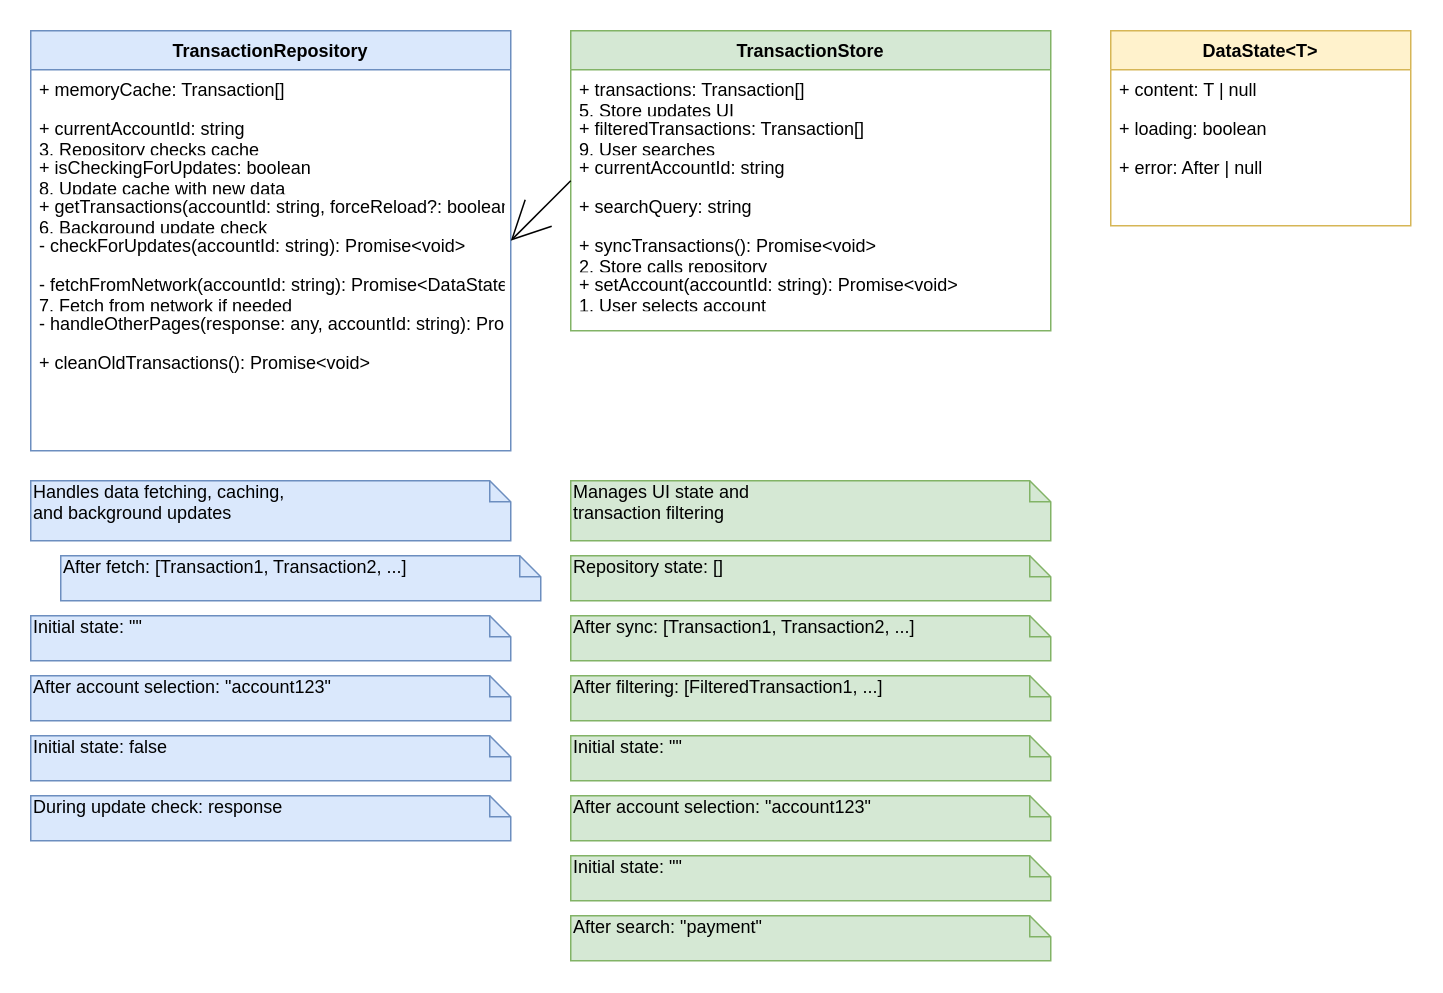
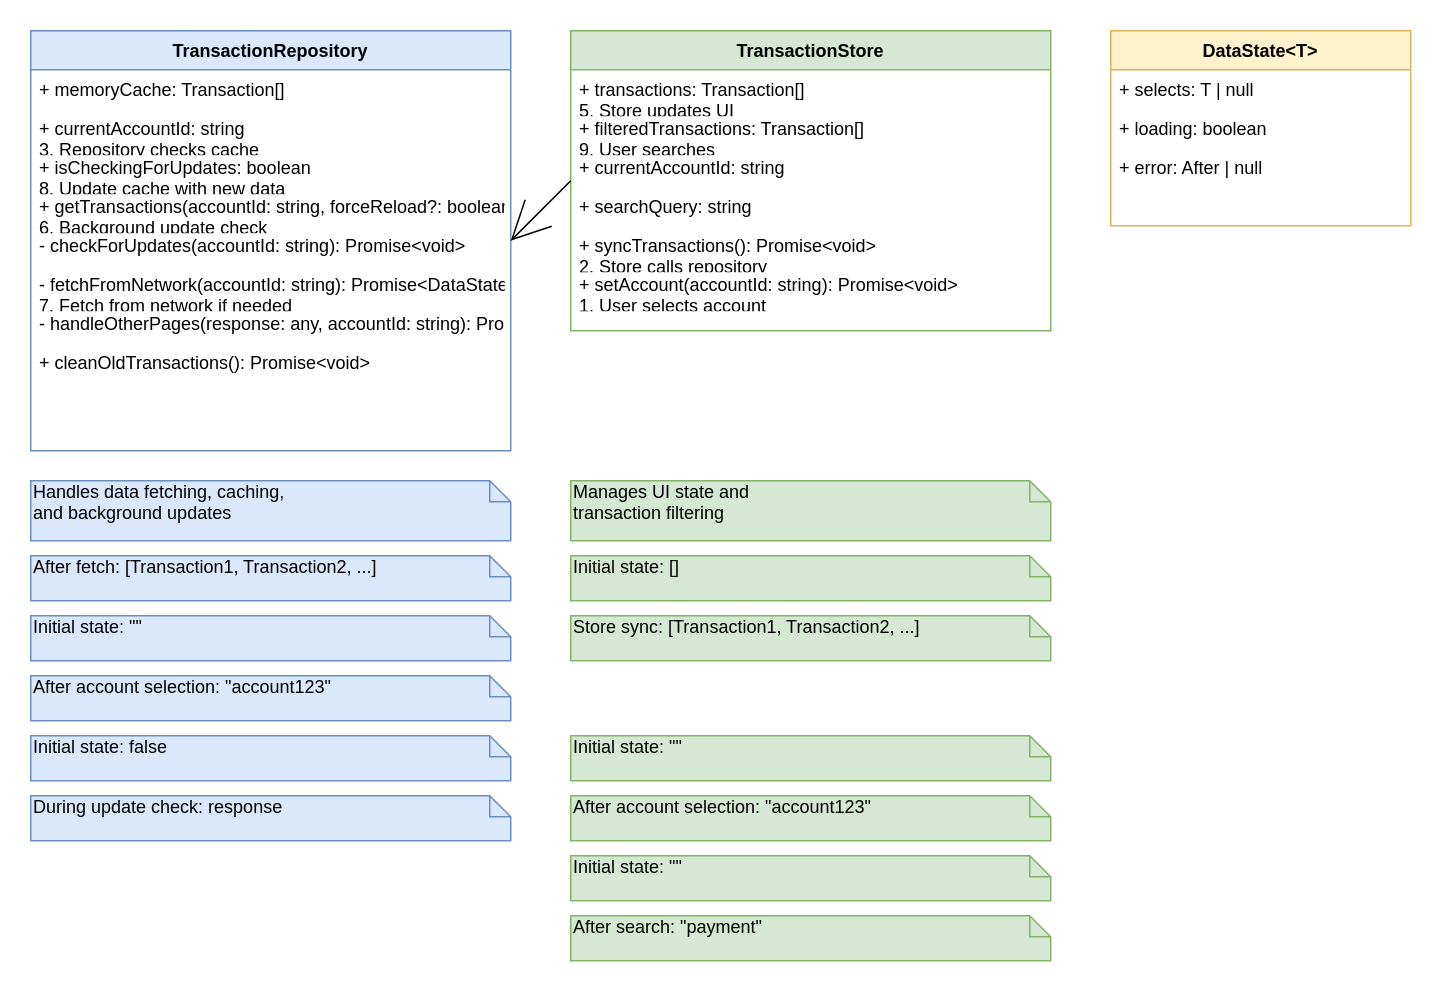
  <mxCell id="0" />
  <mxCell id="1" parent="0" />
  <mxCell id="2" value="TransactionRepository" style="swimlane;fontStyle=1;align=center;verticalAlign=top;childLayout=stackLayout;horizontal=1;startSize=26;horizontalStack=0;resizeParent=1;resizeParentMax=0;resizeLast=0;collapsible=1;marginBottom=0;fillColor=#dae8fc;strokeColor=#6c8ebf;" vertex="1" parent="1"><mxGeometry x="20" y="20" width="320" height="280" as="geometry" /></mxCell>
  <mxCell id="3" value="+ memoryCache: Transaction[]" style="text;strokeColor=none;fillColor=none;align=left;verticalAlign=top;spacingLeft=4;spacingRight=4;overflow=hidden;rotatable=0;points=[[0,0.5],[1,0.5]];portConstraint=eastwest;" vertex="1" parent="2"><mxGeometry y="26" width="320" height="26" as="geometry" /></mxCell>
  <mxCell id="4" value="+ currentAccountId: string&#10;3. Repository checks cache" style="text;strokeColor=none;fillColor=none;align=left;verticalAlign=top;spacingLeft=4;spacingRight=4;overflow=hidden;rotatable=0;points=[[0,0.5],[1,0.5]];portConstraint=eastwest;" vertex="1" parent="2"><mxGeometry y="52" width="320" height="26" as="geometry" /></mxCell>
  <mxCell id="5" value="+ isCheckingForUpdates: boolean&#10;8. Update cache with new data" style="text;strokeColor=none;fillColor=none;align=left;verticalAlign=top;spacingLeft=4;spacingRight=4;overflow=hidden;rotatable=0;points=[[0,0.5],[1,0.5]];portConstraint=eastwest;" vertex="1" parent="2"><mxGeometry y="78" width="320" height="26" as="geometry" /></mxCell>
  <mxCell id="6" value="+ getTransactions(accountId: string, forceReload?: boolean): Promise&lt;DataState&lt;Transaction[]&gt;&gt;&#10;6. Background update check" style="text;strokeColor=none;fillColor=none;align=left;verticalAlign=top;spacingLeft=4;spacingRight=4;overflow=hidden;rotatable=0;points=[[0,0.5],[1,0.5]];portConstraint=eastwest;" vertex="1" parent="2"><mxGeometry y="104" width="320" height="26" as="geometry" /></mxCell>
  <mxCell id="7" value="- checkForUpdates(accountId: string): Promise&lt;void&gt;" style="text;strokeColor=none;fillColor=none;align=left;verticalAlign=top;spacingLeft=4;spacingRight=4;overflow=hidden;rotatable=0;points=[[0,0.5],[1,0.5]];portConstraint=eastwest;" vertex="1" parent="2"><mxGeometry y="130" width="320" height="26" as="geometry" /></mxCell>
  <mxCell id="8" value="- fetchFromNetwork(accountId: string): Promise&lt;DataState&lt;Transaction[]&gt;&gt;&#10;7. Fetch from network if needed" style="text;strokeColor=none;fillColor=none;align=left;verticalAlign=top;spacingLeft=4;spacingRight=4;overflow=hidden;rotatable=0;points=[[0,0.5],[1,0.5]];portConstraint=eastwest;" vertex="1" parent="2"><mxGeometry y="156" width="320" height="26" as="geometry" /></mxCell>
  <mxCell id="9" value="- handleOtherPages(response: any, accountId: string): Promise&lt;void&gt;" style="text;strokeColor=none;fillColor=none;align=left;verticalAlign=top;spacingLeft=4;spacingRight=4;overflow=hidden;rotatable=0;points=[[0,0.5],[1,0.5]];portConstraint=eastwest;" vertex="1" parent="2"><mxGeometry y="182" width="320" height="26" as="geometry" /></mxCell>
  <mxCell id="10" value="+ cleanOldTransactions(): Promise&lt;void&gt;" style="text;strokeColor=none;fillColor=none;align=left;verticalAlign=top;spacingLeft=4;spacingRight=4;overflow=hidden;rotatable=0;points=[[0,0.5],[1,0.5]];portConstraint=eastwest;" vertex="1" parent="2"><mxGeometry y="208" width="320" height="26" as="geometry" /></mxCell>
  <mxCell id="11" value="TransactionStore" style="swimlane;fontStyle=1;align=center;verticalAlign=top;childLayout=stackLayout;horizontal=1;startSize=26;horizontalStack=0;resizeParent=1;resizeParentMax=0;resizeLast=0;collapsible=1;marginBottom=0;fillColor=#d5e8d4;strokeColor=#82b366;" vertex="1" parent="1"><mxGeometry x="380" y="20" width="320" height="200" as="geometry" /></mxCell>
  <mxCell id="12" value="+ transactions: Transaction[]&#10;5. Store updates UI" style="text;strokeColor=none;fillColor=none;align=left;verticalAlign=top;spacingLeft=4;spacingRight=4;overflow=hidden;rotatable=0;points=[[0,0.5],[1,0.5]];portConstraint=eastwest;" vertex="1" parent="11"><mxGeometry y="26" width="320" height="26" as="geometry" /></mxCell>
  <mxCell id="13" value="+ filteredTransactions: Transaction[]&#10;9. User searches" style="text;strokeColor=none;fillColor=none;align=left;verticalAlign=top;spacingLeft=4;spacingRight=4;overflow=hidden;rotatable=0;points=[[0,0.5],[1,0.5]];portConstraint=eastwest;" vertex="1" parent="11"><mxGeometry y="52" width="320" height="26" as="geometry" /></mxCell>
  <mxCell id="14" value="+ currentAccountId: string" style="text;strokeColor=none;fillColor=none;align=left;verticalAlign=top;spacingLeft=4;spacingRight=4;overflow=hidden;rotatable=0;points=[[0,0.5],[1,0.5]];portConstraint=eastwest;" vertex="1" parent="11"><mxGeometry y="78" width="320" height="26" as="geometry" /></mxCell>
  <mxCell id="15" value="+ searchQuery: string" style="text;strokeColor=none;fillColor=none;align=left;verticalAlign=top;spacingLeft=4;spacingRight=4;overflow=hidden;rotatable=0;points=[[0,0.5],[1,0.5]];portConstraint=eastwest;" vertex="1" parent="11"><mxGeometry y="104" width="320" height="26" as="geometry" /></mxCell>
  <mxCell id="16" value="+ syncTransactions(): Promise&lt;void&gt;&#10;2. Store calls repository" style="text;strokeColor=none;fillColor=none;align=left;verticalAlign=top;spacingLeft=4;spacingRight=4;overflow=hidden;rotatable=0;points=[[0,0.5],[1,0.5]];portConstraint=eastwest;" vertex="1" parent="11"><mxGeometry y="130" width="320" height="26" as="geometry" /></mxCell>
  <mxCell id="17" value="+ setAccount(accountId: string): Promise&lt;void&gt;&#10;1. User selects account" style="text;strokeColor=none;fillColor=none;align=left;verticalAlign=top;spacingLeft=4;spacingRight=4;overflow=hidden;rotatable=0;points=[[0,0.5],[1,0.5]];portConstraint=eastwest;" vertex="1" parent="11"><mxGeometry y="156" width="320" height="26" as="geometry" /></mxCell>
  <mxCell id="18" value="DataState&lt;T&gt;" style="swimlane;fontStyle=1;align=center;verticalAlign=top;childLayout=stackLayout;horizontal=1;startSize=26;horizontalStack=0;resizeParent=1;resizeParentMax=0;resizeLast=0;collapsible=1;marginBottom=0;fillColor=#fff2cc;strokeColor=#d6b656;" vertex="1" parent="1"><mxGeometry x="740" y="20" width="200" height="130" as="geometry" /></mxCell>
- <mxCell id="19" value="+ content: T | null" style="text;strokeColor=none;fillColor=none;align=left;verticalAlign=top;spacingLeft=4;spacingRight=4;overflow=hidden;rotatable=0;points=[[0,0.5],[1,0.5]];portConstraint=eastwest;" vertex="1" parent="18"><mxGeometry y="26" width="200" height="26" as="geometry" /></mxCell>
+ <mxCell id="19" value="+ selects: T | null" style="text;strokeColor=none;fillColor=none;align=left;verticalAlign=top;spacingLeft=4;spacingRight=4;overflow=hidden;rotatable=0;points=[[0,0.5],[1,0.5]];portConstraint=eastwest;" vertex="1" parent="18"><mxGeometry y="26" width="200" height="26" as="geometry" /></mxCell>
  <mxCell id="20" value="+ loading: boolean" style="text;strokeColor=none;fillColor=none;align=left;verticalAlign=top;spacingLeft=4;spacingRight=4;overflow=hidden;rotatable=0;points=[[0,0.5],[1,0.5]];portConstraint=eastwest;" vertex="1" parent="18"><mxGeometry y="52" width="200" height="26" as="geometry" /></mxCell>
  <mxCell id="21" value="+ error: After | null" style="text;strokeColor=none;fillColor=none;align=left;verticalAlign=top;spacingLeft=4;spacingRight=4;overflow=hidden;rotatable=0;points=[[0,0.5],[1,0.5]];portConstraint=eastwest;" vertex="1" parent="18"><mxGeometry y="78" width="200" height="26" as="geometry" /></mxCell>
  <mxCell id="22" value="" style="endArrow=open;endFill=1;endSize=24;html=1;rounded=0;exitX=0;exitY=0.5;exitDx=0;exitDy=0;entryX=1;entryY=0.5;entryDx=0;entryDy=0;" edge="1" parent="1" source="11" target="2"><mxGeometry width="160" relative="1" as="geometry"><mxPoint x="380" y="120" as="sourcePoint" /><mxPoint x="340" y="120" as="targetPoint" /></mxGeometry></mxCell>
  <mxCell id="23" value="Handles data fetching, caching,&#10;and background updates" style="shape=note;whiteSpace=wrap;html=1;size=14;verticalAlign=top;align=left;spacingTop=-6;fillColor=#dae8fc;strokeColor=#6c8ebf;" vertex="1" parent="1"><mxGeometry x="20" y="320" width="320" height="40" as="geometry" /></mxCell>
- <mxCell id="24" value="After fetch: [Transaction1, Transaction2, ...]" style="shape=note;whiteSpace=wrap;html=1;size=14;verticalAlign=top;align=left;spacingTop=-6;fillColor=#dae8fc;strokeColor=#6c8ebf;" vertex="1" parent="1"><mxGeometry x="40" y="370" width="320" height="30" as="geometry" /></mxCell>
+ <mxCell id="24" value="After fetch: [Transaction1, Transaction2, ...]" style="shape=note;whiteSpace=wrap;html=1;size=14;verticalAlign=top;align=left;spacingTop=-6;fillColor=#dae8fc;strokeColor=#6c8ebf;" vertex="1" parent="1"><mxGeometry x="20" y="370" width="320" height="30" as="geometry" /></mxCell>
  <mxCell id="25" value="Initial state: &quot;&quot;" style="shape=note;whiteSpace=wrap;html=1;size=14;verticalAlign=top;align=left;spacingTop=-6;fillColor=#dae8fc;strokeColor=#6c8ebf;" vertex="1" parent="1"><mxGeometry x="20" y="410" width="320" height="30" as="geometry" /></mxCell>
  <mxCell id="26" value="After account selection: &quot;account123&quot;" style="shape=note;whiteSpace=wrap;html=1;size=14;verticalAlign=top;align=left;spacingTop=-6;fillColor=#dae8fc;strokeColor=#6c8ebf;" vertex="1" parent="1"><mxGeometry x="20" y="450" width="320" height="30" as="geometry" /></mxCell>
  <mxCell id="27" value="Initial state: false" style="shape=note;whiteSpace=wrap;html=1;size=14;verticalAlign=top;align=left;spacingTop=-6;fillColor=#dae8fc;strokeColor=#6c8ebf;" vertex="1" parent="1"><mxGeometry x="20" y="490" width="320" height="30" as="geometry" /></mxCell>
  <mxCell id="28" value="During update check: response" style="shape=note;whiteSpace=wrap;html=1;size=14;verticalAlign=top;align=left;spacingTop=-6;fillColor=#dae8fc;strokeColor=#6c8ebf;" vertex="1" parent="1"><mxGeometry x="20" y="530" width="320" height="30" as="geometry" /></mxCell>
  <mxCell id="29" value="Manages UI state and&#10;transaction filtering" style="shape=note;whiteSpace=wrap;html=1;size=14;verticalAlign=top;align=left;spacingTop=-6;fillColor=#d5e8d4;strokeColor=#82b366;" vertex="1" parent="1"><mxGeometry x="380" y="320" width="320" height="40" as="geometry" /></mxCell>
- <mxCell id="30" value="Repository state: []" style="shape=note;whiteSpace=wrap;html=1;size=14;verticalAlign=top;align=left;spacingTop=-6;fillColor=#d5e8d4;strokeColor=#82b366;" vertex="1" parent="1"><mxGeometry x="380" y="370" width="320" height="30" as="geometry" /></mxCell>
- <mxCell id="31" value="After sync: [Transaction1, Transaction2, ...]" style="shape=note;whiteSpace=wrap;html=1;size=14;verticalAlign=top;align=left;spacingTop=-6;fillColor=#d5e8d4;strokeColor=#82b366;" vertex="1" parent="1"><mxGeometry x="380" y="410" width="320" height="30" as="geometry" /></mxCell>
- <mxCell id="32" value="After filtering: [FilteredTransaction1, ...]" style="shape=note;whiteSpace=wrap;html=1;size=14;verticalAlign=top;align=left;spacingTop=-6;fillColor=#d5e8d4;strokeColor=#82b366;" vertex="1" parent="1"><mxGeometry x="380" y="450" width="320" height="30" as="geometry" /></mxCell>
+ <mxCell id="30" value="Initial state: []" style="shape=note;whiteSpace=wrap;html=1;size=14;verticalAlign=top;align=left;spacingTop=-6;fillColor=#d5e8d4;strokeColor=#82b366;" vertex="1" parent="1"><mxGeometry x="380" y="370" width="320" height="30" as="geometry" /></mxCell>
+ <mxCell id="31" value="Store sync: [Transaction1, Transaction2, ...]" style="shape=note;whiteSpace=wrap;html=1;size=14;verticalAlign=top;align=left;spacingTop=-6;fillColor=#d5e8d4;strokeColor=#82b366;" vertex="1" parent="1"><mxGeometry x="380" y="410" width="320" height="30" as="geometry" /></mxCell>
  <mxCell id="33" value="Initial state: &quot;&quot;" style="shape=note;whiteSpace=wrap;html=1;size=14;verticalAlign=top;align=left;spacingTop=-6;fillColor=#d5e8d4;strokeColor=#82b366;" vertex="1" parent="1"><mxGeometry x="380" y="490" width="320" height="30" as="geometry" /></mxCell>
  <mxCell id="34" value="After account selection: &quot;account123&quot;" style="shape=note;whiteSpace=wrap;html=1;size=14;verticalAlign=top;align=left;spacingTop=-6;fillColor=#d5e8d4;strokeColor=#82b366;" vertex="1" parent="1"><mxGeometry x="380" y="530" width="320" height="30" as="geometry" /></mxCell>
  <mxCell id="35" value="Initial state: &quot;&quot;" style="shape=note;whiteSpace=wrap;html=1;size=14;verticalAlign=top;align=left;spacingTop=-6;fillColor=#d5e8d4;strokeColor=#82b366;" vertex="1" parent="1"><mxGeometry x="380" y="570" width="320" height="30" as="geometry" /></mxCell>
  <mxCell id="36" value="After search: &quot;payment&quot;" style="shape=note;whiteSpace=wrap;html=1;size=14;verticalAlign=top;align=left;spacingTop=-6;fillColor=#d5e8d4;strokeColor=#82b366;" vertex="1" parent="1"><mxGeometry x="380" y="610" width="320" height="30" as="geometry" /></mxCell>
